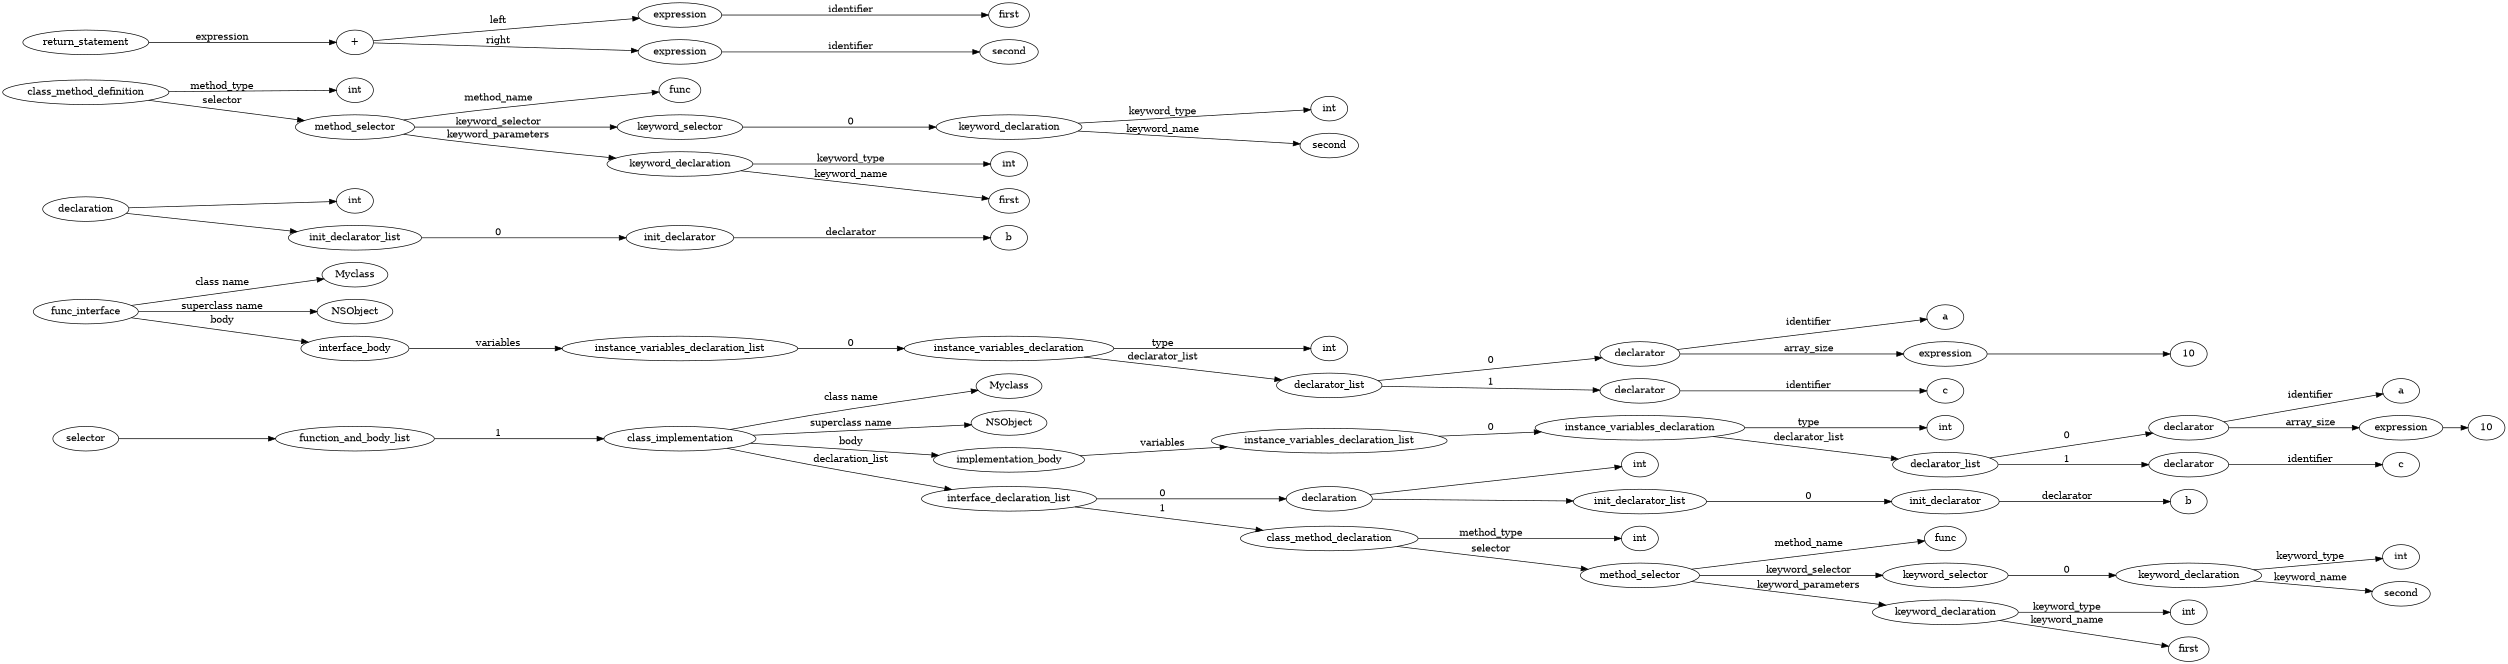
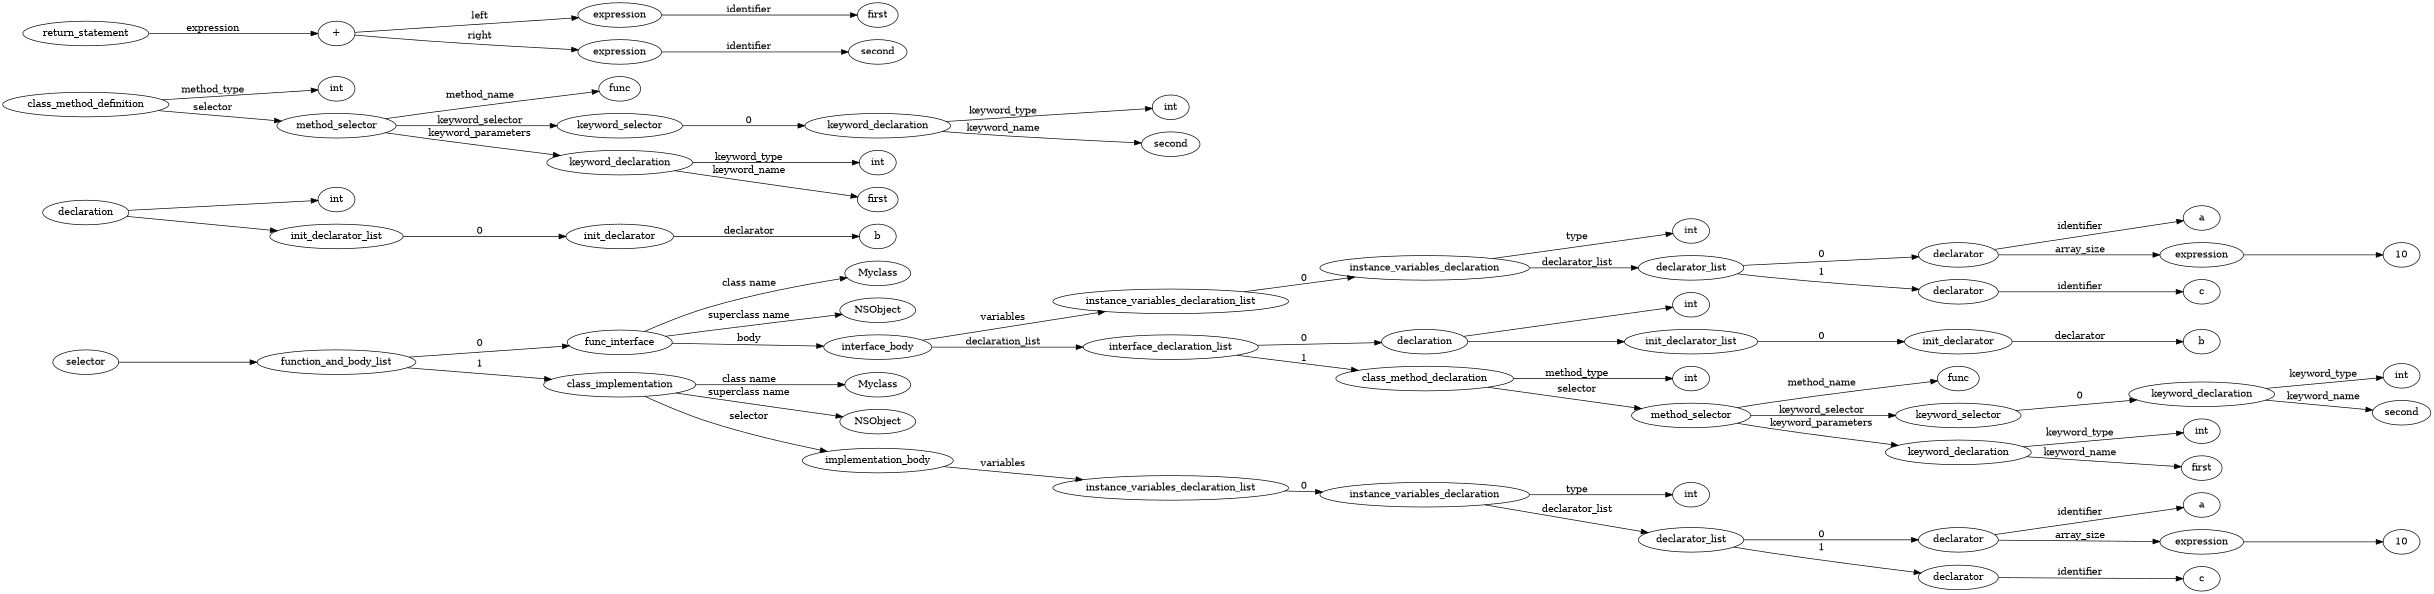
  digraph {
    rankdir=LR
    n1 [label=selector]
    n2 [label=function_and_body_list]
    n3 [label=func_interface]
    n4 [label=class_implementation]
    n5 [label=Myclass]
    n6 [label=NSObject]
    n7 [label=interface_body]
    n8 [label=Myclass]
    n9 [label=NSObject]
    n10 [label=implementation_body]
    n11 [label=instance_variables_declaration_list]
    n12 [label=interface_declaration_list]
    n13 [label=instance_variables_declaration]
    n14 [label=declaration]
    n15 [label=class_method_declaration]
    n16 [label=int]
    n17 [label=declarator_list]
    n18 [label=declarator]
    n19 [label=declarator]
    n20 [label=a]
    n21 [label=expression]
    n22 [label=c]
    n23 [label=10]
    n24 [label=int]
    n25 [label=init_declarator_list]
    n26 [label=int]
    n27 [label=method_selector]
    n28 [label=init_declarator]
    n29 [label=b]
    n30 [label=func]
    n31 [label=keyword_selector]
    n32 [label=keyword_declaration]
    n33 [label=keyword_declaration]
    n34 [label=int]
    n35 [label=first]
    n36 [label=int]
    n37 [label=second]
    n38 [label=instance_variables_declaration_list]
    n39 [label=instance_variables_declaration]
    n40 [label=int]
    n41 [label=declarator_list]
    n42 [label=declarator]
    n43 [label=declarator]
    n44 [label=a]
    n45 [label=expression]
    n46 [label=c]
    n47 [label=10]
    n48 [label=declaration]
    n49 [label=int]
    n50 [label=init_declarator_list]
    n51 [label=class_method_definition]
    n52 [label=int]
    n53 [label=method_selector]
    n54 [label=init_declarator]
    n55 [label=b]
    n56 [label=func]
    n57 [label=keyword_selector]
    n58 [label=keyword_declaration]
    n59 [label=keyword_declaration]
    n60 [label=int]
    n61 [label=first]
    n62 [label=int]
    n63 [label=second]
    n64 [label=return_statement]
    n65 [label="+"]
    n66 [label=expression]
    n67 [label=expression]
    n68 [label=first]
    n69 [label=second]
    n1 -> n2
+   n2 -> n3 [label=0]
    n2 -> n4 [label=1]
    n3 -> n5 [label="class name"]
    n3 -> n6 [label="superclass name"]
    n3 -> n7 [label=body]
    n4 -> n8 [label="class name"]
    n4 -> n9 [label="superclass name"]
-   n4 -> n10 [label=body]
+   n4 -> n10 [label=selector]
    n7 -> n11 [label=variables]
-   n4 -> n12 [label=declaration_list]
+   n7 -> n12 [label=declaration_list]
    n10 -> n38 [label=variables]
    n11 -> n13 [label=0]
    n12 -> n14 [label=0]
    n12 -> n15 [label=1]
    n13 -> n16 [label=type]
    n13 -> n17 [label=declarator_list]
    n14 -> n24
    n14 -> n25
    n15 -> n26 [label=method_type]
    n15 -> n27 [label=selector]
    n17 -> n18 [label=0]
    n17 -> n19 [label=1]
    n18 -> n20 [label=identifier]
    n18 -> n21 [label=array_size]
    n19 -> n22 [label=identifier]
    n21 -> n23
    n25 -> n28 [label=0]
    n27 -> n30 [label=method_name]
    n27 -> n31 [label=keyword_selector]
    n27 -> n32 [label=keyword_parameters]
    n28 -> n29 [label=declarator]
    n31 -> n33 [label=0]
    n32 -> n34 [label=keyword_type]
    n32 -> n35 [label=keyword_name]
    n33 -> n36 [label=keyword_type]
    n33 -> n37 [label=keyword_name]
    n38 -> n39 [label=0]
    n39 -> n40 [label=type]
    n39 -> n41 [label=declarator_list]
    n41 -> n42 [label=0]
    n41 -> n43 [label=1]
    n42 -> n44 [label=identifier]
    n42 -> n45 [label=array_size]
    n43 -> n46 [label=identifier]
    n45 -> n47
    n48 -> n49
    n48 -> n50
    n50 -> n54 [label=0]
    n51 -> n52 [label=method_type]
    n51 -> n53 [label=selector]
    n53 -> n56 [label=method_name]
    n53 -> n57 [label=keyword_selector]
    n53 -> n58 [label=keyword_parameters]
    n54 -> n55 [label=declarator]
    n57 -> n59 [label=0]
    n58 -> n60 [label=keyword_type]
    n58 -> n61 [label=keyword_name]
    n59 -> n62 [label=keyword_type]
    n59 -> n63 [label=keyword_name]
    n64 -> n65 [label=expression]
    n65 -> n66 [label=left]
    n65 -> n67 [label=right]
    n66 -> n68 [label=identifier]
    n67 -> n69 [label=identifier]
  }
